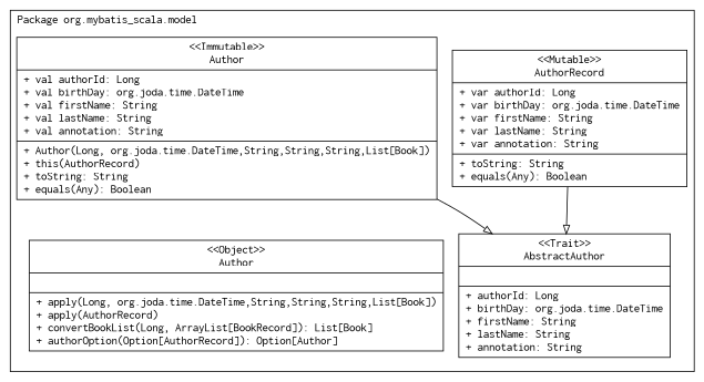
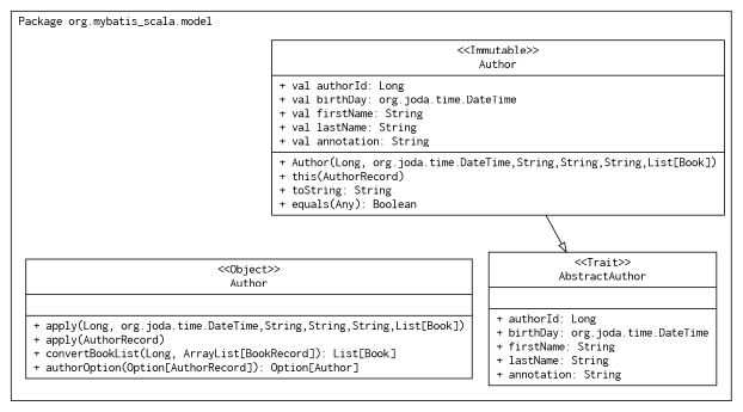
  digraph {
    fontname=Courier
    node [fontname=Courier shape=record]
    edge [arrowhead=empty]
    n1 [label="{\<\<Trait\>\>\nAbstractAuthor|  |+ authorId: Long\l+ birthDay: org.joda.time.DateTime\l+ firstName: String\l+ lastName: String\l+ annotation: String\l}"]
    n2 [label="{\<\<Object\>\>\nAuthor| |+ apply(Long, org.joda.time.DateTime,String,String,String,List[Book])\l+ apply(AuthorRecord)\l+ convertBookList(Long, ArrayList[BookRecord]): List[Book]\l+ authorOption(Option[AuthorRecord]): Option[Author]\l}"]
-   n3 [label="{\<\<Mutable\>\>\nAuthorRecord|+ var authorId: Long\l+ var birthDay: org.joda.time.DateTime\l+ var firstName: String\l+ var lastName: String\l+ var annotation: String\l |+ toString: String\l+ equals(Any): Boolean\l }"]
    n4 [label="{\<\<Immutable\>\>\nAuthor|+ val authorId: Long\l+ val birthDay: org.joda.time.DateTime\l+ val firstName: String\l+ val lastName: String\l+ val annotation: String\l |+ Author(Long, org.joda.time.DateTime,String,String,String,List[Book])\l+ this(AuthorRecord)\l+ toString: String\l+ equals(Any): Boolean\l}"]
    subgraph cluster_1 {
      label="Package org.mybatis_scala.model"
      labeljust=l
-     n3
      n4
      subgraph cluster_2 {
        label="Package org.mybatis_scala.model"
        labeljust=l
        style=invis
        n1
        n2
      }
    }
-   n3 -> n1
    n4 -> n1
  }
